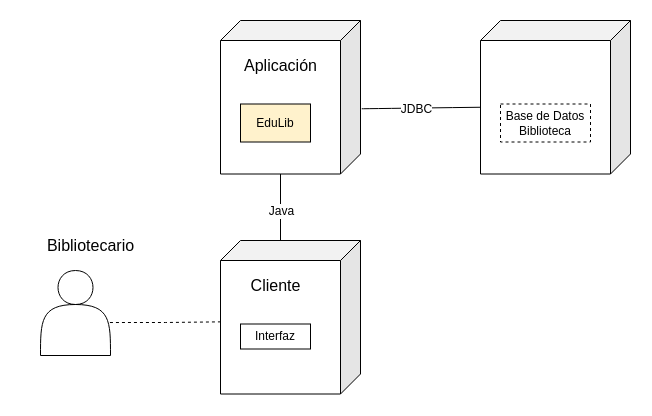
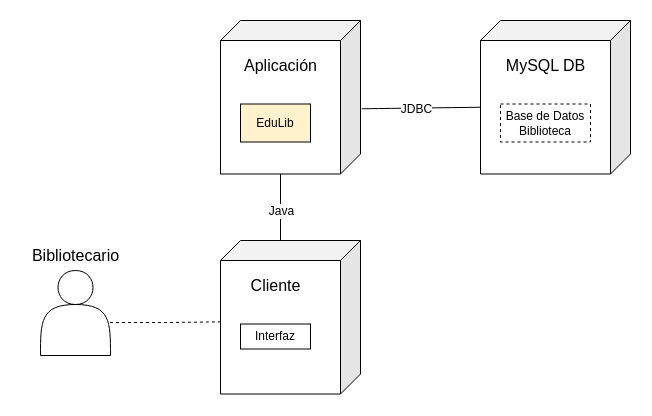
  <mxCell id="0" />
  <mxCell id="1" parent="0" />
  <mxCell id="2" value="" style="shape=cube;whiteSpace=wrap;html=1;boundedLbl=1;backgroundOutline=1;darkOpacity=0.05;darkOpacity2=0.1;size=20;perimeterSpacing=0;flipH=1;" vertex="1" parent="1"><mxGeometry x="220" y="240" width="140" height="153.5" as="geometry" /></mxCell>
  <mxCell id="3" value="" style="shape=actor;whiteSpace=wrap;html=1;" vertex="1" parent="1"><mxGeometry x="40" y="270" width="70" height="85" as="geometry" /></mxCell>
  <mxCell id="4" style="edgeStyle=orthogonalEdgeStyle;rounded=0;orthogonalLoop=1;jettySize=auto;html=1;exitX=0.992;exitY=0.612;exitDx=0;exitDy=0;entryX=0.997;entryY=0.53;entryDx=0;entryDy=0;entryPerimeter=0;fontSize=12;startSize=8;endSize=8;exitPerimeter=0;endArrow=none;endFill=0;dashed=1;" edge="1" parent="1" source="3" target="2"><mxGeometry relative="1" as="geometry" /></mxCell>
- <mxCell id="5" value="Bibliotecario" style="text;html=1;align=center;verticalAlign=middle;resizable=0;points=[];autosize=1;strokeColor=none;fillColor=none;fontSize=16;" vertex="1" parent="1"><mxGeometry x="35" y="230" width="110" height="30" as="geometry" /></mxCell>
+ <mxCell id="5" value="Bibliotecario" style="text;html=1;align=center;verticalAlign=middle;resizable=0;points=[];autosize=1;strokeColor=none;fillColor=none;fontSize=16;" vertex="1" parent="1"><mxGeometry x="20" y="240" width="110" height="30" as="geometry" /></mxCell>
  <mxCell id="6" value="Cliente" style="text;html=1;align=center;verticalAlign=middle;resizable=0;points=[];autosize=1;strokeColor=none;fillColor=none;fontSize=16;" vertex="1" parent="1"><mxGeometry x="240" y="270" width="70" height="30" as="geometry" /></mxCell>
  <mxCell id="7" value="Interfaz" style="rounded=0;whiteSpace=wrap;html=1;" vertex="1" parent="1"><mxGeometry x="240" y="323.5" width="70" height="25" as="geometry" /></mxCell>
  <mxCell id="8" value="" style="shape=cube;whiteSpace=wrap;html=1;boundedLbl=1;backgroundOutline=1;darkOpacity=0.05;darkOpacity2=0.1;size=20;perimeterSpacing=0;flipH=1;" vertex="1" parent="1"><mxGeometry x="220" y="20" width="140" height="153.5" as="geometry" /></mxCell>
  <mxCell id="9" value="Aplicación" style="text;html=1;align=center;verticalAlign=middle;resizable=0;points=[];autosize=1;strokeColor=none;fillColor=none;fontSize=16;" vertex="1" parent="1"><mxGeometry x="230" y="50" width="100" height="30" as="geometry" /></mxCell>
  <mxCell id="10" value="EduLib" style="rounded=0;whiteSpace=wrap;html=1;fillColor=#fff2cc;" vertex="1" parent="1"><mxGeometry x="240" y="103.5" width="70" height="38" as="geometry" /></mxCell>
  <mxCell id="11" style="edgeStyle=orthogonalEdgeStyle;rounded=0;orthogonalLoop=1;jettySize=auto;html=1;exitX=0;exitY=0;exitDx=60;exitDy=0;exitPerimeter=0;entryX=0;entryY=0;entryDx=80;entryDy=153.5;entryPerimeter=0;fontSize=12;startSize=8;endSize=8;endArrow=none;endFill=0;" edge="1" parent="1" source="2" target="8"><mxGeometry relative="1" as="geometry"><Array as="points"><mxPoint x="280" y="240" /></Array></mxGeometry></mxCell>
  <mxCell id="12" value="Java" style="edgeLabel;html=1;align=center;verticalAlign=middle;resizable=0;points=[];fontSize=12;" vertex="1" connectable="0" parent="11"><mxGeometry x="-0.095" y="-1" relative="1" as="geometry"><mxPoint x="-1" y="-11" as="offset" /></mxGeometry></mxCell>
  <mxCell id="13" value="" style="shape=cube;whiteSpace=wrap;html=1;boundedLbl=1;backgroundOutline=1;darkOpacity=0.05;darkOpacity2=0.1;size=20;perimeterSpacing=0;flipH=1;" vertex="1" parent="1"><mxGeometry x="480" y="20" width="150" height="153.5" as="geometry" /></mxCell>
+ <mxCell id="14" value="MySQL DB" style="text;html=1;align=center;verticalAlign=middle;resizable=0;points=[];autosize=1;strokeColor=none;fillColor=none;fontSize=16;" vertex="1" parent="1"><mxGeometry x="495" y="50" width="100" height="30" as="geometry" /></mxCell>
  <mxCell id="15" value="Base de Datos&lt;div&gt;Biblioteca&lt;/div&gt;" style="rounded=0;whiteSpace=wrap;html=1;dashed=1;" vertex="1" parent="1"><mxGeometry x="500" y="103.5" width="90" height="38" as="geometry" /></mxCell>
  <mxCell id="16" style="edgeStyle=none;curved=1;rounded=0;orthogonalLoop=1;jettySize=auto;html=1;entryX=0;entryY=0;entryDx=150;entryDy=86.75;entryPerimeter=0;fontSize=12;startSize=8;endSize=8;endArrow=none;endFill=0;exitX=-0.009;exitY=0.575;exitDx=0;exitDy=0;exitPerimeter=0;" edge="1" parent="1" source="8" target="13"><mxGeometry relative="1" as="geometry"><mxPoint x="360" y="108" as="sourcePoint" /><mxPoint x="470" y="108" as="targetPoint" /></mxGeometry></mxCell>
  <mxCell id="17" value="JDBC" style="edgeLabel;html=1;align=center;verticalAlign=middle;resizable=0;points=[];fontSize=12;" vertex="1" connectable="0" parent="16"><mxGeometry x="-0.095" y="-1" relative="1" as="geometry"><mxPoint as="offset" /></mxGeometry></mxCell>
